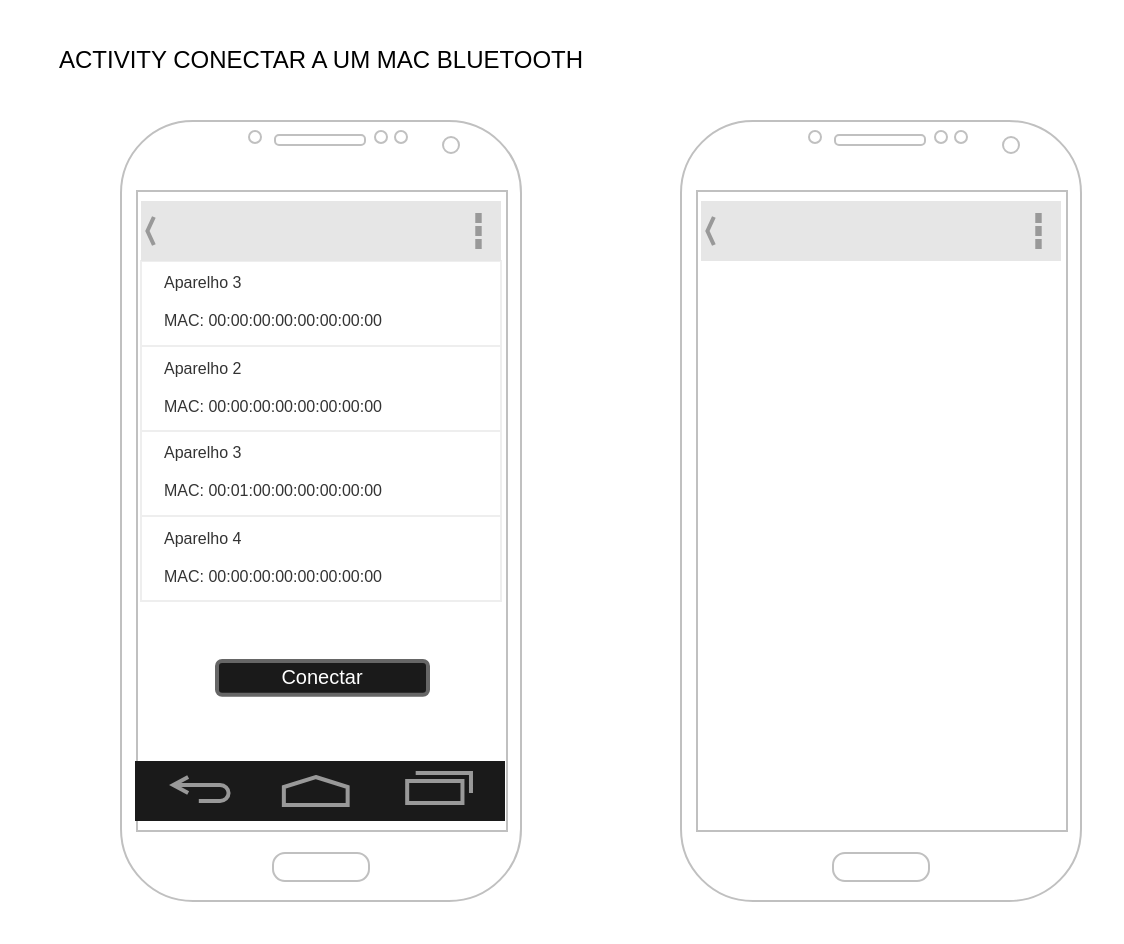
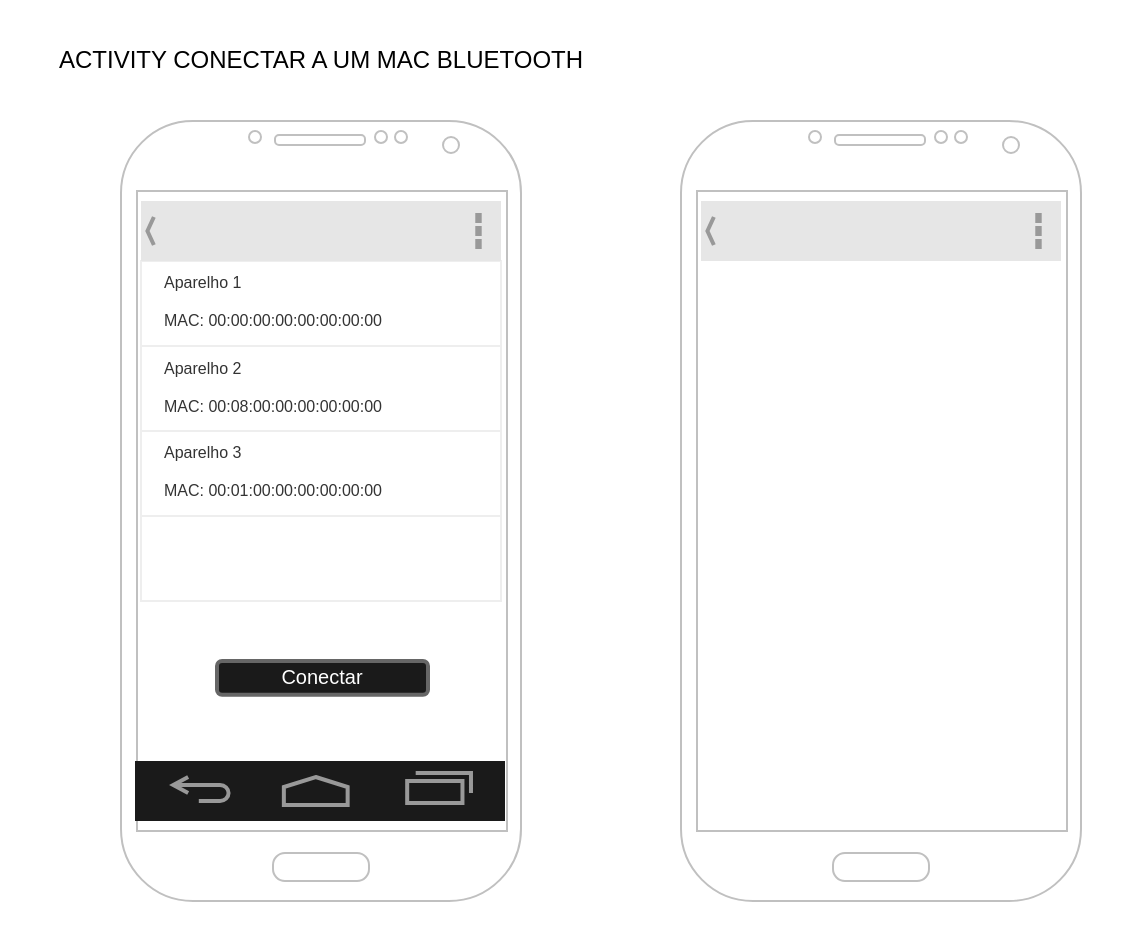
  <mxCell id="0" />
  <mxCell id="1" parent="0" />
  <mxCell id="2" value="" style="verticalLabelPosition=bottom;verticalAlign=top;html=1;shadow=0;dashed=0;strokeWidth=1;shape=mxgraph.android.phone2;strokeColor=#c0c0c0;" parent="1" vertex="1"><mxGeometry x="60" y="60" width="200" height="390" as="geometry" /></mxCell>
  <mxCell id="3" value="Conectar" style="rounded=1;html=1;shadow=0;dashed=0;whiteSpace=wrap;fontSize=10;fillColor=#1a1a1a;align=center;strokeColor=#666666;fontColor=#ffffff;strokeWidth=2;" parent="1" vertex="1"><mxGeometry x="108" y="330" width="105.5" height="16.88" as="geometry" /></mxCell>
  <mxCell id="4" value="" style="strokeWidth=1;html=1;shadow=0;dashed=0;shape=mxgraph.android.rrect;rSize=0;strokeColor=#eeeeee;fillColor=#ffffff;gradientColor=none;" vertex="1" parent="1"><mxGeometry x="70" y="130" width="180" height="170" as="geometry" /></mxCell>
- <mxCell id="5" value="Aparelho 3&lt;br&gt;&lt;br&gt;MAC: 00:00:00:00:00:00:00:00" style="strokeColor=inherit;fillColor=inherit;gradientColor=inherit;strokeWidth=1;html=1;shadow=0;dashed=0;shape=mxgraph.android.rrect;rSize=0;align=left;spacingLeft=10;fontSize=8;fontColor=#333333;" vertex="1" parent="4"><mxGeometry width="180" height="42.5" as="geometry" /></mxCell>
- <mxCell id="6" value="Aparelho 2&lt;br&gt;&lt;br&gt;MAC: 00:00:00:00:00:00:00:00" style="strokeColor=inherit;fillColor=inherit;gradientColor=inherit;strokeWidth=1;html=1;shadow=0;dashed=0;shape=mxgraph.android.rrect;rSize=0;align=left;spacingLeft=10;fontSize=8;fontColor=#333333;" vertex="1" parent="4"><mxGeometry y="42.5" width="180" height="42.5" as="geometry" /></mxCell>
+ <mxCell id="5" value="Aparelho 1&lt;br&gt;&lt;br&gt;MAC: 00:00:00:00:00:00:00:00" style="strokeColor=inherit;fillColor=inherit;gradientColor=inherit;strokeWidth=1;html=1;shadow=0;dashed=0;shape=mxgraph.android.rrect;rSize=0;align=left;spacingLeft=10;fontSize=8;fontColor=#333333;" vertex="1" parent="4"><mxGeometry width="180" height="42.5" as="geometry" /></mxCell>
+ <mxCell id="6" value="Aparelho 2&lt;br&gt;&lt;br&gt;MAC: 00:08:00:00:00:00:00:00" style="strokeColor=inherit;fillColor=inherit;gradientColor=inherit;strokeWidth=1;html=1;shadow=0;dashed=0;shape=mxgraph.android.rrect;rSize=0;align=left;spacingLeft=10;fontSize=8;fontColor=#333333;" vertex="1" parent="4"><mxGeometry y="42.5" width="180" height="42.5" as="geometry" /></mxCell>
  <mxCell id="7" value="Aparelho 3&lt;br&gt;&lt;br&gt;MAC: 00:01:00:00:00:00:00:00" style="strokeColor=inherit;fillColor=inherit;gradientColor=inherit;strokeWidth=1;html=1;shadow=0;dashed=0;shape=mxgraph.android.rrect;rSize=0;align=left;spacingLeft=10;fontSize=8;fontColor=#333333;" vertex="1" parent="4"><mxGeometry y="85" width="180" height="42.5" as="geometry" /></mxCell>
- <mxCell id="8" value="Aparelho 4&lt;br&gt;&lt;br&gt;MAC: 00:00:00:00:00:00:00:00" style="strokeColor=inherit;fillColor=inherit;gradientColor=inherit;strokeWidth=1;html=1;shadow=0;dashed=0;shape=mxgraph.android.rrect;rSize=0;align=left;spacingLeft=10;fontSize=8;fontColor=#333333;" vertex="1" parent="4"><mxGeometry y="127.5" width="180" height="42.5" as="geometry" /></mxCell>
  <mxCell id="9" value="ACTIVITY CONECTAR A UM MAC BLUETOOTH" style="text;html=1;align=center;verticalAlign=middle;resizable=0;points=[];autosize=1;" vertex="1" parent="1"><mxGeometry x="20" y="20" width="280" height="20" as="geometry" /></mxCell>
  <mxCell id="10" value="" style="verticalLabelPosition=bottom;verticalAlign=top;html=1;shadow=0;dashed=0;strokeWidth=1;shape=mxgraph.android.phone2;strokeColor=#c0c0c0;" vertex="1" parent="1"><mxGeometry x="340" y="60" width="200" height="390" as="geometry" /></mxCell>
  <mxCell id="11" value="" style="verticalLabelPosition=bottom;verticalAlign=top;html=1;shadow=0;dashed=0;strokeWidth=2;shape=mxgraph.android.navigation_bar_3;fillColor=#1A1A1A;strokeColor=#999999;" vertex="1" parent="1"><mxGeometry x="67.5" y="380" width="182.5" height="30" as="geometry" /></mxCell>
  <mxCell id="12" value="" style="strokeWidth=1;html=1;shadow=0;dashed=0;shape=mxgraph.android.action_bar_landscape;fillColor=#E6E6E6;strokeColor=#c0c0c0;strokeWidth=2;" vertex="1" parent="1"><mxGeometry x="70" y="100" width="180" height="30" as="geometry" /></mxCell>
  <mxCell id="13" value="" style="verticalLabelPosition=bottom;verticalAlign=top;html=1;shadow=0;dashed=0;strokeWidth=2;shape=mxgraph.android.navigation_bar_1;fillColor=#1A1A1A;strokeColor=#999999;" vertex="1" parent="1"><mxGeometry x="67" y="380" width="185" height="30" as="geometry" /></mxCell>
  <mxCell id="14" value="" style="strokeWidth=1;html=1;shadow=0;dashed=0;shape=mxgraph.android.action_bar_landscape;fillColor=#E6E6E6;strokeColor=#c0c0c0;strokeWidth=2;" vertex="1" parent="1"><mxGeometry x="350" y="100" width="180" height="30" as="geometry" /></mxCell>
